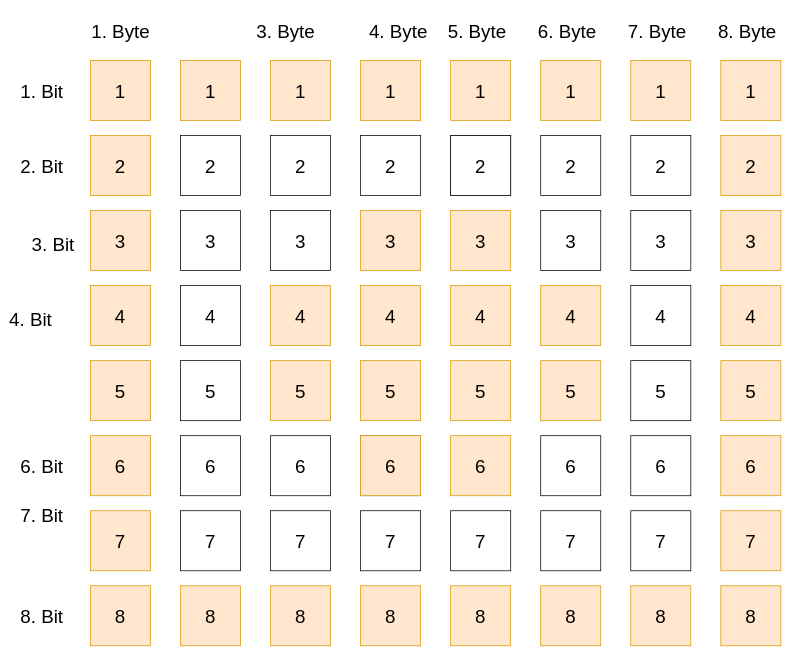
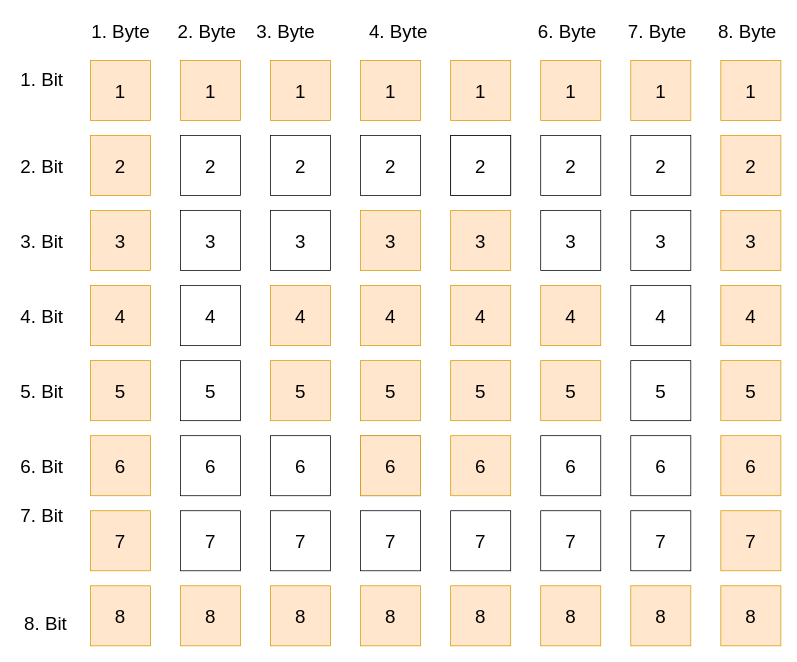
  <mxCell id="0" />
  <mxCell id="1" parent="0" />
  <mxCell id="2" value="&lt;font style=&quot;font-size: 25px;&quot;&gt;1&lt;/font&gt;" style="whiteSpace=wrap;html=1;aspect=fixed;fontSize=25;fillColor=#ffe6cc;strokeColor=#d79b00;" parent="1" vertex="1"><mxGeometry x="120" y="80" width="80" height="80" as="geometry" /></mxCell>
  <mxCell id="3" value="2" style="whiteSpace=wrap;html=1;aspect=fixed;fontSize=25;fillColor=#ffe6cc;strokeColor=#d79b00;" parent="1" vertex="1"><mxGeometry x="120" y="180" width="80" height="80" as="geometry" /></mxCell>
  <mxCell id="4" value="3" style="whiteSpace=wrap;html=1;aspect=fixed;fontSize=25;fillColor=#ffe6cc;strokeColor=#d79b00;" parent="1" vertex="1"><mxGeometry x="120" y="280" width="80" height="80" as="geometry" /></mxCell>
  <mxCell id="5" value="4" style="whiteSpace=wrap;html=1;aspect=fixed;fontSize=25;fillColor=#ffe6cc;strokeColor=#d79b00;" parent="1" vertex="1"><mxGeometry x="120" y="380" width="80" height="80" as="geometry" /></mxCell>
  <mxCell id="6" value="5" style="whiteSpace=wrap;html=1;aspect=fixed;fontSize=25;fillColor=#ffe6cc;strokeColor=#d79b00;" parent="1" vertex="1"><mxGeometry x="120" y="480" width="80" height="80" as="geometry" /></mxCell>
  <mxCell id="7" value="6" style="whiteSpace=wrap;html=1;aspect=fixed;fontSize=25;fillColor=#ffe6cc;strokeColor=#d79b00;" parent="1" vertex="1"><mxGeometry x="120" y="580" width="80" height="80" as="geometry" /></mxCell>
  <mxCell id="8" value="7" style="whiteSpace=wrap;html=1;aspect=fixed;fontSize=25;fillColor=#ffe6cc;strokeColor=#d79b00;" parent="1" vertex="1"><mxGeometry x="120" y="680" width="80" height="80" as="geometry" /></mxCell>
  <mxCell id="9" value="8" style="whiteSpace=wrap;html=1;aspect=fixed;fontSize=25;fillColor=#ffe6cc;strokeColor=#d79b00;" parent="1" vertex="1"><mxGeometry x="120" y="780" width="80" height="80" as="geometry" /></mxCell>
  <mxCell id="10" value="1" style="whiteSpace=wrap;html=1;aspect=fixed;fontSize=25;fillColor=#ffe6cc;strokeColor=#d79b00;" parent="1" vertex="1"><mxGeometry x="240" y="80" width="80" height="80" as="geometry" /></mxCell>
  <mxCell id="11" value="2" style="whiteSpace=wrap;html=1;aspect=fixed;fontSize=25;" parent="1" vertex="1"><mxGeometry x="240" y="180" width="80" height="80" as="geometry" /></mxCell>
  <mxCell id="12" value="3" style="whiteSpace=wrap;html=1;aspect=fixed;fontSize=25;" parent="1" vertex="1"><mxGeometry x="240" y="280" width="80" height="80" as="geometry" /></mxCell>
  <mxCell id="13" value="4" style="whiteSpace=wrap;html=1;aspect=fixed;fontSize=25;" parent="1" vertex="1"><mxGeometry x="240" y="380" width="80" height="80" as="geometry" /></mxCell>
  <mxCell id="14" value="5" style="whiteSpace=wrap;html=1;aspect=fixed;fontSize=25;" parent="1" vertex="1"><mxGeometry x="240" y="480" width="80" height="80" as="geometry" /></mxCell>
  <mxCell id="15" value="6" style="whiteSpace=wrap;html=1;aspect=fixed;fontSize=25;" parent="1" vertex="1"><mxGeometry x="240" y="580" width="80" height="80" as="geometry" /></mxCell>
  <mxCell id="16" value="7" style="whiteSpace=wrap;html=1;aspect=fixed;fontSize=25;" parent="1" vertex="1"><mxGeometry x="240" y="680" width="80" height="80" as="geometry" /></mxCell>
  <mxCell id="17" value="8" style="whiteSpace=wrap;html=1;aspect=fixed;fontSize=25;fillColor=#ffe6cc;strokeColor=#d79b00;" parent="1" vertex="1"><mxGeometry x="240" y="780" width="80" height="80" as="geometry" /></mxCell>
  <mxCell id="18" value="1" style="whiteSpace=wrap;html=1;aspect=fixed;fontSize=25;fillColor=#ffe6cc;strokeColor=#d79b00;" parent="1" vertex="1"><mxGeometry x="360" y="80" width="80" height="80" as="geometry" /></mxCell>
  <mxCell id="19" value="2" style="whiteSpace=wrap;html=1;aspect=fixed;fontSize=25;" parent="1" vertex="1"><mxGeometry x="360" y="180" width="80" height="80" as="geometry" /></mxCell>
  <mxCell id="20" value="3" style="whiteSpace=wrap;html=1;aspect=fixed;fontSize=25;" parent="1" vertex="1"><mxGeometry x="360" y="280" width="80" height="80" as="geometry" /></mxCell>
  <mxCell id="21" value="4" style="whiteSpace=wrap;html=1;aspect=fixed;fontSize=25;fillColor=#ffe6cc;strokeColor=#d79b00;" parent="1" vertex="1"><mxGeometry x="360" y="380" width="80" height="80" as="geometry" /></mxCell>
  <mxCell id="22" value="5" style="whiteSpace=wrap;html=1;aspect=fixed;fontSize=25;fillColor=#ffe6cc;strokeColor=#d79b00;" parent="1" vertex="1"><mxGeometry x="360" y="480" width="80" height="80" as="geometry" /></mxCell>
  <mxCell id="23" value="6" style="whiteSpace=wrap;html=1;aspect=fixed;fontSize=25;" parent="1" vertex="1"><mxGeometry x="360" y="580" width="80" height="80" as="geometry" /></mxCell>
  <mxCell id="24" value="7" style="whiteSpace=wrap;html=1;aspect=fixed;fontSize=25;" parent="1" vertex="1"><mxGeometry x="360" y="680" width="80" height="80" as="geometry" /></mxCell>
  <mxCell id="25" value="8" style="whiteSpace=wrap;html=1;aspect=fixed;fontSize=25;fillColor=#ffe6cc;strokeColor=#d79b00;" parent="1" vertex="1"><mxGeometry x="360" y="780" width="80" height="80" as="geometry" /></mxCell>
  <mxCell id="26" value="1" style="whiteSpace=wrap;html=1;aspect=fixed;fontSize=25;fillColor=#ffe6cc;strokeColor=#d79b00;" parent="1" vertex="1"><mxGeometry x="480" y="80" width="80" height="80" as="geometry" /></mxCell>
  <mxCell id="27" value="2" style="whiteSpace=wrap;html=1;aspect=fixed;fontSize=25;" parent="1" vertex="1"><mxGeometry x="480" y="180" width="80" height="80" as="geometry" /></mxCell>
  <mxCell id="28" value="3" style="whiteSpace=wrap;html=1;aspect=fixed;fontSize=25;fillColor=#ffe6cc;strokeColor=#d79b00;" parent="1" vertex="1"><mxGeometry x="480" y="280" width="80" height="80" as="geometry" /></mxCell>
  <mxCell id="29" value="4" style="whiteSpace=wrap;html=1;aspect=fixed;fontSize=25;fillColor=#ffe6cc;strokeColor=#d79b00;" parent="1" vertex="1"><mxGeometry x="480" y="380" width="80" height="80" as="geometry" /></mxCell>
  <mxCell id="30" value="5" style="whiteSpace=wrap;html=1;aspect=fixed;fontSize=25;fillColor=#ffe6cc;strokeColor=#d79b00;" parent="1" vertex="1"><mxGeometry x="480" y="480" width="80" height="80" as="geometry" /></mxCell>
  <mxCell id="31" value="6" style="whiteSpace=wrap;html=1;aspect=fixed;fillColor=#e1d5e7;strokeColor=#9673a6;fontSize=25;" parent="1" vertex="1"><mxGeometry x="480" y="580" width="80" height="80" as="geometry" /></mxCell>
  <mxCell id="32" value="7" style="whiteSpace=wrap;html=1;aspect=fixed;fontSize=25;" parent="1" vertex="1"><mxGeometry x="480" y="680" width="80" height="80" as="geometry" /></mxCell>
  <mxCell id="33" value="8" style="whiteSpace=wrap;html=1;aspect=fixed;fontSize=25;fillColor=#ffe6cc;strokeColor=#d79b00;" parent="1" vertex="1"><mxGeometry x="480" y="780" width="80" height="80" as="geometry" /></mxCell>
  <mxCell id="34" value="1" style="whiteSpace=wrap;html=1;aspect=fixed;fontSize=25;fillColor=#ffe6cc;strokeColor=#d79b00;" parent="1" vertex="1"><mxGeometry x="600" y="80" width="80" height="80" as="geometry" /></mxCell>
  <mxCell id="35" value="2" style="whiteSpace=wrap;html=1;aspect=fixed;fontSize=25;" parent="1" vertex="1"><mxGeometry x="600" y="180" width="80" height="80" as="geometry" /></mxCell>
  <mxCell id="36" value="3" style="whiteSpace=wrap;html=1;aspect=fixed;fontSize=25;fillColor=#ffe6cc;strokeColor=#d79b00;" parent="1" vertex="1"><mxGeometry x="600" y="280" width="80" height="80" as="geometry" /></mxCell>
  <mxCell id="37" value="4" style="whiteSpace=wrap;html=1;aspect=fixed;fontSize=25;fillColor=#ffe6cc;strokeColor=#d79b00;" parent="1" vertex="1"><mxGeometry x="600" y="380" width="80" height="80" as="geometry" /></mxCell>
  <mxCell id="38" value="5" style="whiteSpace=wrap;html=1;aspect=fixed;fontSize=25;fillColor=#ffe6cc;strokeColor=#d79b00;" parent="1" vertex="1"><mxGeometry x="600" y="480" width="80" height="80" as="geometry" /></mxCell>
  <mxCell id="39" value="6" style="whiteSpace=wrap;html=1;aspect=fixed;fontSize=25;fillColor=#ffe6cc;strokeColor=#d79b00;" parent="1" vertex="1"><mxGeometry x="600" y="580" width="80" height="80" as="geometry" /></mxCell>
  <mxCell id="40" value="7" style="whiteSpace=wrap;html=1;aspect=fixed;fontSize=25;" parent="1" vertex="1"><mxGeometry x="600" y="680" width="80" height="80" as="geometry" /></mxCell>
  <mxCell id="41" value="8" style="whiteSpace=wrap;html=1;aspect=fixed;fontSize=25;fillColor=#ffe6cc;strokeColor=#d79b00;" parent="1" vertex="1"><mxGeometry x="600" y="780" width="80" height="80" as="geometry" /></mxCell>
  <mxCell id="42" value="1" style="whiteSpace=wrap;html=1;aspect=fixed;fontSize=25;fillColor=#ffe6cc;strokeColor=#d79b00;" parent="1" vertex="1"><mxGeometry x="720" y="80" width="80" height="80" as="geometry" /></mxCell>
  <mxCell id="43" value="2" style="whiteSpace=wrap;html=1;aspect=fixed;fontSize=25;" parent="1" vertex="1"><mxGeometry x="720" y="180" width="80" height="80" as="geometry" /></mxCell>
  <mxCell id="44" value="3" style="whiteSpace=wrap;html=1;aspect=fixed;fontSize=25;" parent="1" vertex="1"><mxGeometry x="720" y="280" width="80" height="80" as="geometry" /></mxCell>
  <mxCell id="45" value="4" style="whiteSpace=wrap;html=1;aspect=fixed;fontSize=25;fillColor=#ffe6cc;strokeColor=#d79b00;" parent="1" vertex="1"><mxGeometry x="720" y="380" width="80" height="80" as="geometry" /></mxCell>
  <mxCell id="46" value="5" style="whiteSpace=wrap;html=1;aspect=fixed;fontSize=25;fillColor=#ffe6cc;strokeColor=#d79b00;" parent="1" vertex="1"><mxGeometry x="720" y="480" width="80" height="80" as="geometry" /></mxCell>
  <mxCell id="47" value="6" style="whiteSpace=wrap;html=1;aspect=fixed;fontSize=25;" parent="1" vertex="1"><mxGeometry x="720" y="580" width="80" height="80" as="geometry" /></mxCell>
  <mxCell id="48" value="7" style="whiteSpace=wrap;html=1;aspect=fixed;fontSize=25;" parent="1" vertex="1"><mxGeometry x="720" y="680" width="80" height="80" as="geometry" /></mxCell>
  <mxCell id="49" value="8" style="whiteSpace=wrap;html=1;aspect=fixed;fontSize=25;fillColor=#ffe6cc;strokeColor=#d79b00;" parent="1" vertex="1"><mxGeometry x="720" y="780" width="80" height="80" as="geometry" /></mxCell>
  <mxCell id="50" value="1" style="whiteSpace=wrap;html=1;aspect=fixed;fontSize=25;fillColor=#ffe6cc;strokeColor=#d79b00;" parent="1" vertex="1"><mxGeometry x="840" y="80" width="80" height="80" as="geometry" /></mxCell>
  <mxCell id="51" value="2" style="whiteSpace=wrap;html=1;aspect=fixed;fontSize=25;" parent="1" vertex="1"><mxGeometry x="840" y="180" width="80" height="80" as="geometry" /></mxCell>
  <mxCell id="52" value="3" style="whiteSpace=wrap;html=1;aspect=fixed;fontSize=25;" parent="1" vertex="1"><mxGeometry x="840" y="280" width="80" height="80" as="geometry" /></mxCell>
  <mxCell id="53" value="4" style="whiteSpace=wrap;html=1;aspect=fixed;fontSize=25;" parent="1" vertex="1"><mxGeometry x="840" y="380" width="80" height="80" as="geometry" /></mxCell>
  <mxCell id="54" value="5" style="whiteSpace=wrap;html=1;aspect=fixed;fontSize=25;" parent="1" vertex="1"><mxGeometry x="840" y="480" width="80" height="80" as="geometry" /></mxCell>
  <mxCell id="55" value="6" style="whiteSpace=wrap;html=1;aspect=fixed;fontSize=25;" parent="1" vertex="1"><mxGeometry x="840" y="580" width="80" height="80" as="geometry" /></mxCell>
  <mxCell id="56" value="7" style="whiteSpace=wrap;html=1;aspect=fixed;fontSize=25;" parent="1" vertex="1"><mxGeometry x="840" y="680" width="80" height="80" as="geometry" /></mxCell>
  <mxCell id="57" value="8" style="whiteSpace=wrap;html=1;aspect=fixed;fontSize=25;fillColor=#ffe6cc;strokeColor=#d79b00;" parent="1" vertex="1"><mxGeometry x="840" y="780" width="80" height="80" as="geometry" /></mxCell>
  <mxCell id="58" value="1" style="whiteSpace=wrap;html=1;aspect=fixed;fontSize=25;fillColor=#ffe6cc;strokeColor=#d79b00;" parent="1" vertex="1"><mxGeometry x="960" y="80" width="80" height="80" as="geometry" /></mxCell>
  <mxCell id="59" value="2" style="whiteSpace=wrap;html=1;aspect=fixed;fontSize=25;fillColor=#ffe6cc;strokeColor=#d79b00;" parent="1" vertex="1"><mxGeometry x="960" y="180" width="80" height="80" as="geometry" /></mxCell>
  <mxCell id="60" value="3" style="whiteSpace=wrap;html=1;aspect=fixed;fontSize=25;fillColor=#ffe6cc;strokeColor=#d79b00;" parent="1" vertex="1"><mxGeometry x="960" y="280" width="80" height="80" as="geometry" /></mxCell>
  <mxCell id="61" value="4" style="whiteSpace=wrap;html=1;aspect=fixed;fontSize=25;fillColor=#ffe6cc;strokeColor=#d79b00;" parent="1" vertex="1"><mxGeometry x="960" y="380" width="80" height="80" as="geometry" /></mxCell>
  <mxCell id="62" value="5" style="whiteSpace=wrap;html=1;aspect=fixed;fontSize=25;fillColor=#ffe6cc;strokeColor=#d79b00;" parent="1" vertex="1"><mxGeometry x="960" y="480" width="80" height="80" as="geometry" /></mxCell>
  <mxCell id="63" value="6" style="whiteSpace=wrap;html=1;aspect=fixed;fontSize=25;fillColor=#ffe6cc;strokeColor=#d79b00;" parent="1" vertex="1"><mxGeometry x="960" y="580" width="80" height="80" as="geometry" /></mxCell>
  <mxCell id="64" value="7" style="whiteSpace=wrap;html=1;aspect=fixed;fontSize=25;fillColor=#ffe6cc;strokeColor=#d79b00;" parent="1" vertex="1"><mxGeometry x="960" y="680" width="80" height="80" as="geometry" /></mxCell>
  <mxCell id="65" value="8" style="whiteSpace=wrap;html=1;aspect=fixed;fontSize=25;fillColor=#ffe6cc;strokeColor=#d79b00;" parent="1" vertex="1"><mxGeometry x="960" y="780" width="80" height="80" as="geometry" /></mxCell>
  <mxCell id="66" value="2" style="whiteSpace=wrap;html=1;aspect=fixed;fontSize=25;" parent="1" vertex="1"><mxGeometry x="600" y="180" width="80" height="80" as="geometry" /></mxCell>
  <mxCell id="67" value="1. Byte" style="text;html=1;align=center;verticalAlign=middle;resizable=0;points=[];autosize=1;fontSize=25;" parent="1" vertex="1"><mxGeometry x="115" y="20" width="90" height="40" as="geometry" /></mxCell>
+ <mxCell id="68" value="2. Byte" style="text;html=1;align=center;verticalAlign=middle;resizable=0;points=[];autosize=1;fontSize=25;" parent="1" vertex="1"><mxGeometry x="230" y="20" width="90" height="40" as="geometry" /></mxCell>
  <mxCell id="69" value="3. Byte" style="text;html=1;align=center;verticalAlign=middle;resizable=0;points=[];autosize=1;fontSize=25;" parent="1" vertex="1"><mxGeometry x="335" y="20" width="90" height="40" as="geometry" /></mxCell>
  <mxCell id="70" value="4. Byte" style="text;html=1;align=center;verticalAlign=middle;resizable=0;points=[];autosize=1;fontSize=25;" parent="1" vertex="1"><mxGeometry x="485" y="20" width="90" height="40" as="geometry" /></mxCell>
- <mxCell id="71" value="5. Byte" style="text;html=1;align=center;verticalAlign=middle;resizable=0;points=[];autosize=1;fontSize=25;" parent="1" vertex="1"><mxGeometry x="590" y="20" width="90" height="40" as="geometry" /></mxCell>
  <mxCell id="72" value="6. Byte" style="text;html=1;align=center;verticalAlign=middle;resizable=0;points=[];autosize=1;fontSize=25;" parent="1" vertex="1"><mxGeometry x="710" y="20" width="90" height="40" as="geometry" /></mxCell>
  <mxCell id="73" value="7. Byte" style="text;html=1;align=center;verticalAlign=middle;resizable=0;points=[];autosize=1;fontSize=25;" parent="1" vertex="1"><mxGeometry x="830" y="20" width="90" height="40" as="geometry" /></mxCell>
  <mxCell id="74" value="8. Byte" style="text;html=1;align=center;verticalAlign=middle;resizable=0;points=[];autosize=1;fontSize=25;" parent="1" vertex="1"><mxGeometry x="950" y="20" width="90" height="40" as="geometry" /></mxCell>
- <mxCell id="75" value="1. Bit" style="text;html=1;align=center;verticalAlign=middle;resizable=0;points=[];autosize=1;fontSize=25;" parent="1" vertex="1"><mxGeometry x="20" y="100" width="70" height="40" as="geometry" /></mxCell>
+ <mxCell id="75" value="1. Bit" style="text;html=1;align=center;verticalAlign=middle;resizable=0;points=[];autosize=1;fontSize=25;" parent="1" vertex="1"><mxGeometry x="20" y="85" width="70" height="40" as="geometry" /></mxCell>
  <mxCell id="76" value="2. Bit" style="text;html=1;align=center;verticalAlign=middle;resizable=0;points=[];autosize=1;fontSize=25;" parent="1" vertex="1"><mxGeometry x="20" y="200" width="70" height="40" as="geometry" /></mxCell>
- <mxCell id="77" value="3. Bit" style="text;html=1;align=center;verticalAlign=middle;resizable=0;points=[];autosize=1;fontSize=25;" parent="1" vertex="1"><mxGeometry x="35" y="305" width="70" height="40" as="geometry" /></mxCell>
- <mxCell id="78" value="4. Bit" style="text;html=1;align=center;verticalAlign=middle;resizable=0;points=[];autosize=1;fontSize=25;" parent="1" vertex="1"><mxGeometry x="5" y="405" width="70" height="40" as="geometry" /></mxCell>
+ <mxCell id="77" value="3. Bit" style="text;html=1;align=center;verticalAlign=middle;resizable=0;points=[];autosize=1;fontSize=25;" parent="1" vertex="1"><mxGeometry x="20" y="300" width="70" height="40" as="geometry" /></mxCell>
+ <mxCell id="78" value="4. Bit" style="text;html=1;align=center;verticalAlign=middle;resizable=0;points=[];autosize=1;fontSize=25;" parent="1" vertex="1"><mxGeometry x="20" y="400" width="70" height="40" as="geometry" /></mxCell>
+ <mxCell id="79" value="5. Bit" style="text;html=1;align=center;verticalAlign=middle;resizable=0;points=[];autosize=1;fontSize=25;" parent="1" vertex="1"><mxGeometry x="20" y="500" width="70" height="40" as="geometry" /></mxCell>
  <mxCell id="80" value="6. Bit" style="text;html=1;align=center;verticalAlign=middle;resizable=0;points=[];autosize=1;fontSize=25;" parent="1" vertex="1"><mxGeometry x="20" y="600" width="70" height="40" as="geometry" /></mxCell>
  <mxCell id="81" value="7. Bit" style="text;html=1;align=center;verticalAlign=middle;resizable=0;points=[];autosize=1;fontSize=25;" parent="1" vertex="1"><mxGeometry x="20" y="665" width="70" height="40" as="geometry" /></mxCell>
- <mxCell id="82" value="8. Bit" style="text;html=1;align=center;verticalAlign=middle;resizable=0;points=[];autosize=1;fontSize=25;" parent="1" vertex="1"><mxGeometry x="20" y="800" width="70" height="40" as="geometry" /></mxCell>
+ <mxCell id="82" value="8. Bit" style="text;html=1;align=center;verticalAlign=middle;resizable=0;points=[];autosize=1;fontSize=25;" parent="1" vertex="1"><mxGeometry x="25" y="810" width="70" height="40" as="geometry" /></mxCell>
  <mxCell id="83" value="6" style="whiteSpace=wrap;html=1;aspect=fixed;fontSize=25;fillColor=#ffe6cc;strokeColor=#d79b00;" vertex="1" parent="1"><mxGeometry x="480" y="580" width="80" height="80" as="geometry" /></mxCell>
